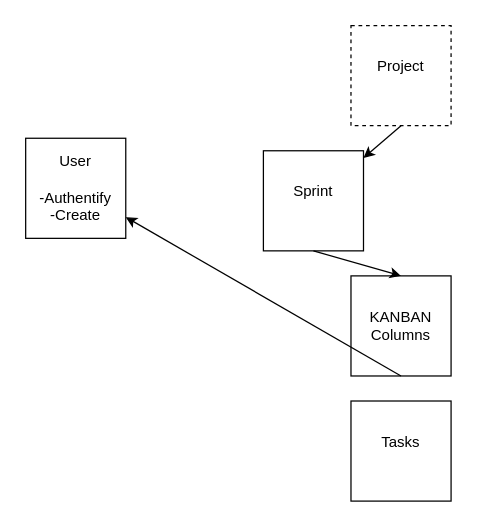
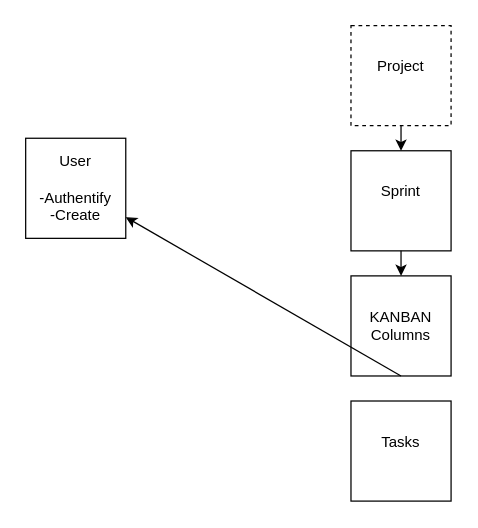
  <mxCell id="0" />
  <mxCell id="1" parent="0" />
  <mxCell id="2" value="&lt;div&gt;Tasks&lt;/div&gt;&lt;div&gt;&lt;br&gt;&lt;/div&gt;" style="whiteSpace=wrap;html=1;aspect=fixed;" vertex="1" parent="1"><mxGeometry x="280" y="320" width="80" height="80" as="geometry" /></mxCell>
  <mxCell id="3" value="KANBAN Columns" style="whiteSpace=wrap;html=1;aspect=fixed;" vertex="1" parent="1"><mxGeometry x="280" y="220" width="80" height="80" as="geometry" /></mxCell>
- <mxCell id="4" value="&lt;div&gt;Sprint&lt;/div&gt;&lt;div&gt;&lt;br&gt;&lt;/div&gt;" style="whiteSpace=wrap;html=1;aspect=fixed;" vertex="1" parent="1"><mxGeometry x="210" y="120" width="80" height="80" as="geometry" /></mxCell>
+ <mxCell id="4" value="&lt;div&gt;Sprint&lt;/div&gt;&lt;div&gt;&lt;br&gt;&lt;/div&gt;" style="whiteSpace=wrap;html=1;aspect=fixed;" vertex="1" parent="1"><mxGeometry x="280" y="120" width="80" height="80" as="geometry" /></mxCell>
  <mxCell id="5" value="&lt;div&gt;Project&lt;/div&gt;&lt;div&gt;&lt;br&gt;&lt;/div&gt;" style="whiteSpace=wrap;html=1;aspect=fixed;dashed=1;" vertex="1" parent="1"><mxGeometry x="280" y="20" width="80" height="80" as="geometry" /></mxCell>
  <mxCell id="6" value="&lt;div&gt;User&lt;/div&gt;&lt;div&gt;&lt;br&gt;&lt;/div&gt;&lt;div&gt;-Authentify&lt;/div&gt;&lt;div&gt;-Create&lt;br&gt;&lt;/div&gt;" style="whiteSpace=wrap;html=1;aspect=fixed;" vertex="1" parent="1"><mxGeometry x="20" y="110" width="80" height="80" as="geometry" /></mxCell>
  <mxCell id="7" value="" style="endArrow=classic;html=1;rounded=0;exitX=0.5;exitY=1;exitDx=0;exitDy=0;" edge="1" parent="1" source="5" target="4"><mxGeometry width="50" height="50" relative="1" as="geometry"><mxPoint x="580" y="270" as="sourcePoint" /><mxPoint x="630" y="220" as="targetPoint" /></mxGeometry></mxCell>
  <mxCell id="8" value="" style="endArrow=classic;html=1;rounded=0;exitX=0.5;exitY=1;exitDx=0;exitDy=0;entryX=0.5;entryY=0;entryDx=0;entryDy=0;" edge="1" parent="1" source="4" target="3"><mxGeometry width="50" height="50" relative="1" as="geometry"><mxPoint x="330" y="100" as="sourcePoint" /><mxPoint x="640" y="230" as="targetPoint" /></mxGeometry></mxCell>
  <mxCell id="9" value="" style="endArrow=classic;html=1;rounded=0;exitX=0.5;exitY=1;exitDx=0;exitDy=0;" edge="1" parent="1" source="3" target="6"><mxGeometry width="50" height="50" relative="1" as="geometry"><mxPoint x="350" y="120" as="sourcePoint" /><mxPoint x="660" y="250" as="targetPoint" /></mxGeometry></mxCell>
